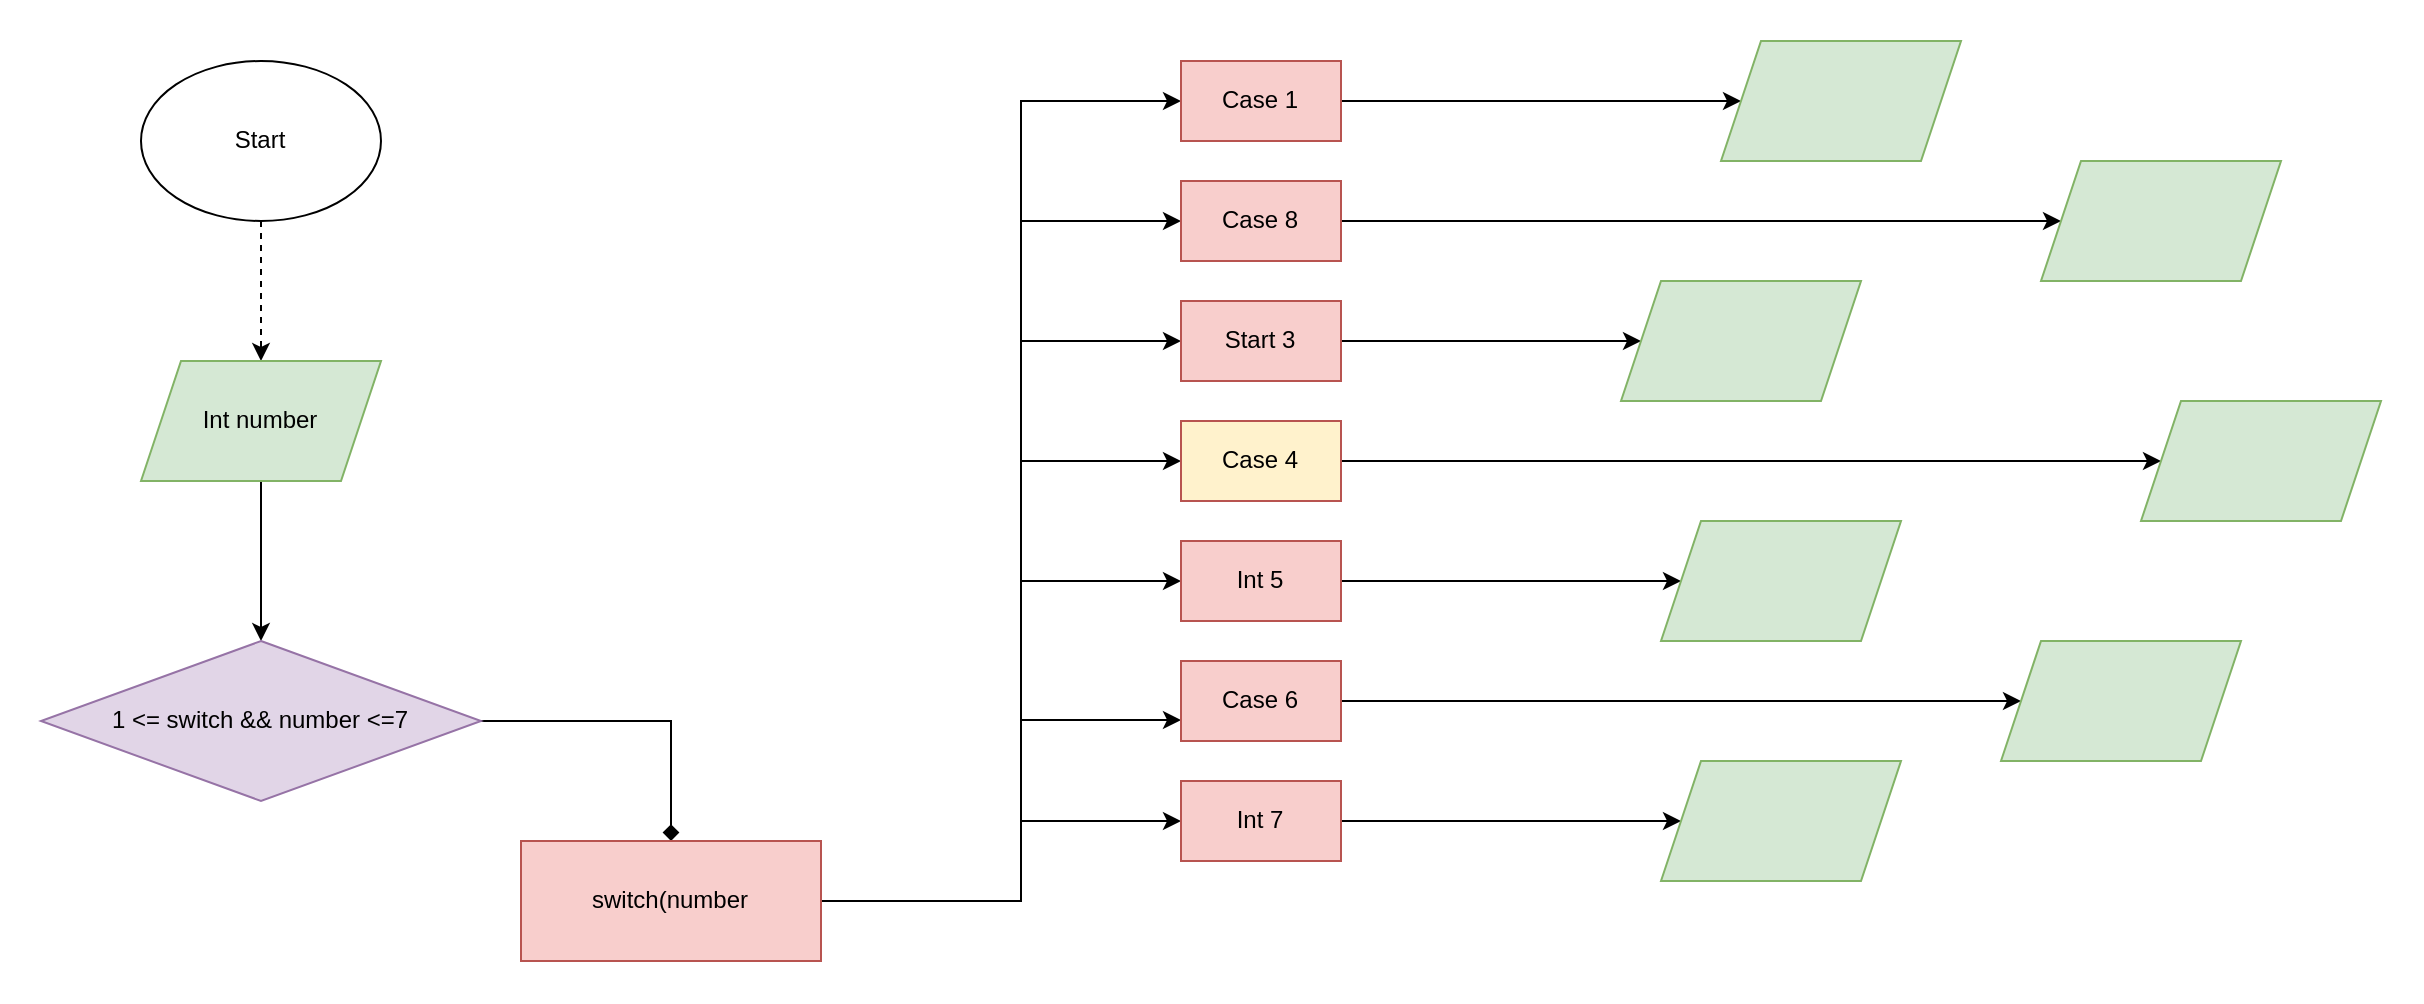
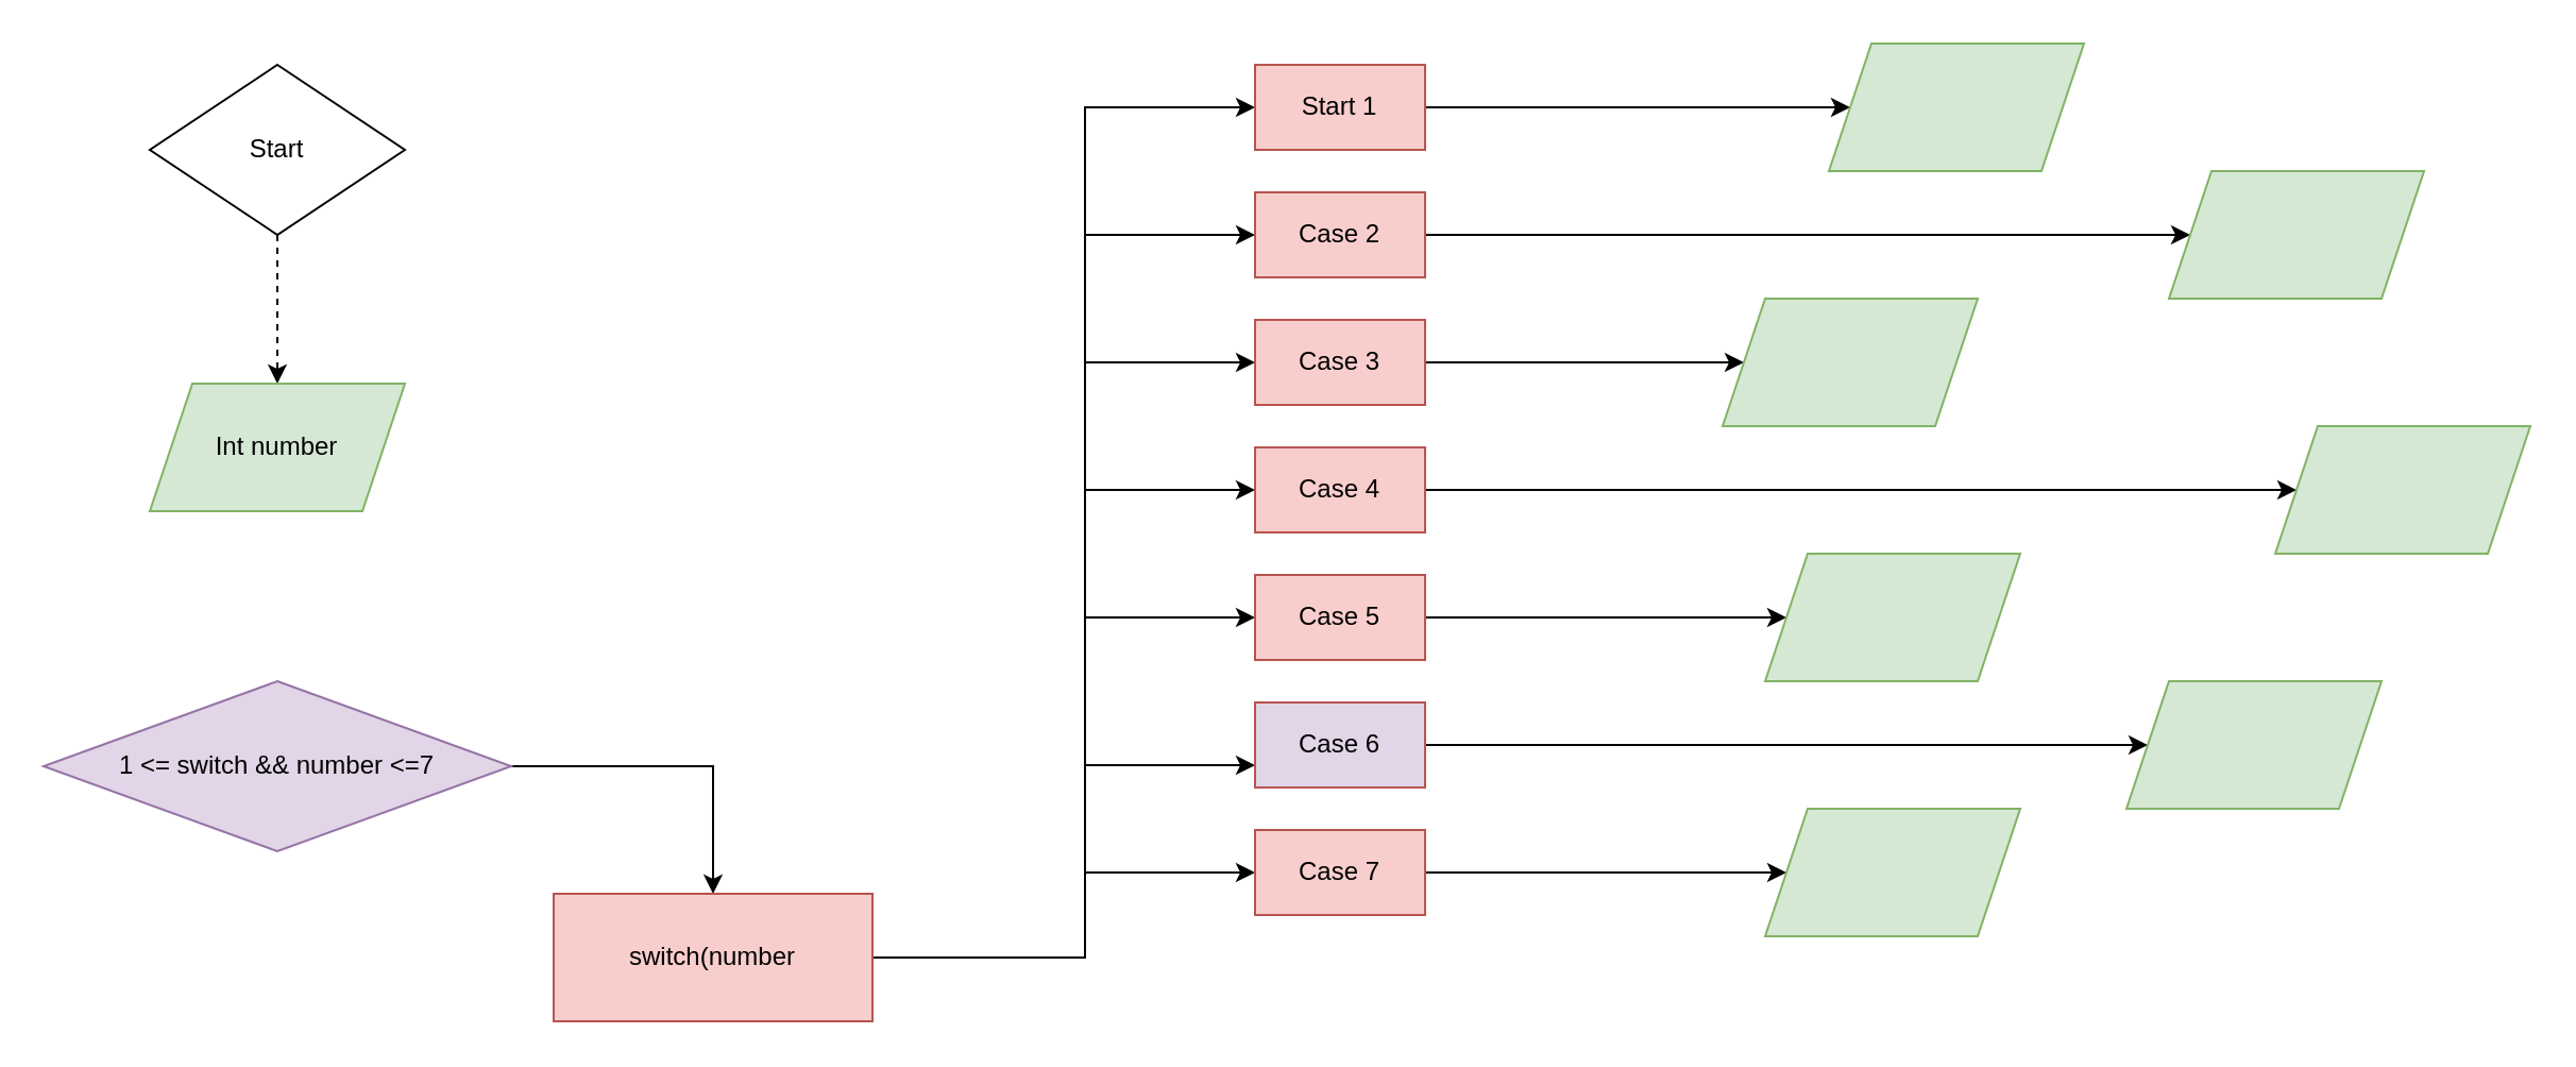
  <mxCell id="0" />
  <mxCell id="1" parent="0" />
  <mxCell id="2" value="" style="edgeStyle=orthogonalEdgeStyle;rounded=0;orthogonalLoop=1;jettySize=auto;html=1;dashed=1;" parent="1" source="3" target="5" edge="1"><mxGeometry relative="1" as="geometry" /></mxCell>
- <mxCell id="3" value="Start" style="ellipse;whiteSpace=wrap;html=1;" parent="1" vertex="1"><mxGeometry x="70" y="30" width="120" height="80" as="geometry" /></mxCell>
- <mxCell id="4" value="" style="edgeStyle=orthogonalEdgeStyle;rounded=0;orthogonalLoop=1;jettySize=auto;html=1;" parent="1" source="5" target="7" edge="1"><mxGeometry relative="1" as="geometry" /></mxCell>
+ <mxCell id="3" value="Start" style="rhombus;whiteSpace=wrap;html=1;" parent="1" vertex="1"><mxGeometry x="70" y="30" width="120" height="80" as="geometry" /></mxCell>
  <mxCell id="5" value="Int number" style="shape=parallelogram;perimeter=parallelogramPerimeter;whiteSpace=wrap;html=1;fixedSize=1;fillColor=#d5e8d4;strokeColor=#82b366;" parent="1" vertex="1"><mxGeometry x="70" y="180" width="120" height="60" as="geometry" /></mxCell>
- <mxCell id="6" value="" style="edgeStyle=orthogonalEdgeStyle;rounded=0;orthogonalLoop=1;jettySize=auto;html=1;endArrow=diamond;" parent="1" source="7" target="9" edge="1"><mxGeometry relative="1" as="geometry" /></mxCell>
+ <mxCell id="6" value="" style="edgeStyle=orthogonalEdgeStyle;rounded=0;orthogonalLoop=1;jettySize=auto;html=1;" parent="1" source="7" target="9" edge="1"><mxGeometry relative="1" as="geometry" /></mxCell>
  <mxCell id="7" value="1 &amp;lt;= switch &amp;amp;&amp;amp; number &amp;lt;=7" style="rhombus;whiteSpace=wrap;html=1;fillColor=#e1d5e7;strokeColor=#9673a6;" parent="1" vertex="1"><mxGeometry x="20" y="320" width="220" height="80" as="geometry" /></mxCell>
  <mxCell id="8" style="edgeStyle=elbowEdgeStyle;rounded=0;orthogonalLoop=1;jettySize=auto;html=1;" parent="1" source="9" edge="1"><mxGeometry relative="1" as="geometry"><mxPoint x="590" y="50" as="targetPoint" /><Array as="points"><mxPoint x="510" y="200" /><mxPoint x="510" y="200" /></Array></mxGeometry></mxCell>
  <mxCell id="9" value="switch(number" style="whiteSpace=wrap;html=1;fillColor=#f8cecc;strokeColor=#b85450;" parent="1" vertex="1"><mxGeometry x="260" y="420" width="150" height="60" as="geometry" /></mxCell>
  <mxCell id="10" value="" style="endArrow=classic;html=1;rounded=0;" parent="1" edge="1"><mxGeometry width="50" height="50" relative="1" as="geometry"><mxPoint x="510" y="170" as="sourcePoint" /><mxPoint x="590" y="170" as="targetPoint" /></mxGeometry></mxCell>
  <mxCell id="11" value="" style="endArrow=classic;html=1;rounded=0;" parent="1" edge="1"><mxGeometry width="50" height="50" relative="1" as="geometry"><mxPoint x="510" y="110" as="sourcePoint" /><mxPoint x="590" y="110" as="targetPoint" /><Array as="points"><mxPoint x="550" y="110" /></Array></mxGeometry></mxCell>
  <mxCell id="12" value="" style="endArrow=classic;html=1;rounded=0;" parent="1" edge="1"><mxGeometry width="50" height="50" relative="1" as="geometry"><mxPoint x="510" y="230" as="sourcePoint" /><mxPoint x="590" y="230" as="targetPoint" /></mxGeometry></mxCell>
  <mxCell id="13" value="" style="endArrow=classic;html=1;rounded=0;" parent="1" edge="1"><mxGeometry width="50" height="50" relative="1" as="geometry"><mxPoint x="510" y="290" as="sourcePoint" /><mxPoint x="590" y="290" as="targetPoint" /></mxGeometry></mxCell>
  <mxCell id="14" value="" style="endArrow=classic;html=1;rounded=0;" parent="1" edge="1"><mxGeometry width="50" height="50" relative="1" as="geometry"><mxPoint x="510" y="359.5" as="sourcePoint" /><mxPoint x="590" y="359.5" as="targetPoint" /></mxGeometry></mxCell>
  <mxCell id="15" value="" style="endArrow=classic;html=1;rounded=0;" parent="1" edge="1"><mxGeometry width="50" height="50" relative="1" as="geometry"><mxPoint x="510" y="410" as="sourcePoint" /><mxPoint x="590" y="410" as="targetPoint" /></mxGeometry></mxCell>
  <mxCell id="16" value="" style="edgeStyle=orthogonalEdgeStyle;rounded=0;orthogonalLoop=1;jettySize=auto;html=1;" edge="1" parent="1" source="17" target="30"><mxGeometry relative="1" as="geometry" /></mxCell>
- <mxCell id="17" value="Case 1" style="rounded=0;whiteSpace=wrap;html=1;fillColor=#f8cecc;strokeColor=#b85450;" parent="1" vertex="1"><mxGeometry x="590" y="30" width="80" height="40" as="geometry" /></mxCell>
+ <mxCell id="17" value="Start 1" style="rounded=0;whiteSpace=wrap;html=1;fillColor=#f8cecc;strokeColor=#b85450;" parent="1" vertex="1"><mxGeometry x="590" y="30" width="80" height="40" as="geometry" /></mxCell>
  <mxCell id="18" value="" style="edgeStyle=orthogonalEdgeStyle;rounded=0;orthogonalLoop=1;jettySize=auto;html=1;" edge="1" parent="1" source="19" target="31"><mxGeometry relative="1" as="geometry" /></mxCell>
- <mxCell id="19" value="Case 8" style="rounded=0;whiteSpace=wrap;html=1;fillColor=#f8cecc;strokeColor=#b85450;" vertex="1" parent="1"><mxGeometry x="590" y="90" width="80" height="40" as="geometry" /></mxCell>
+ <mxCell id="19" value="Case 2" style="rounded=0;whiteSpace=wrap;html=1;fillColor=#f8cecc;strokeColor=#b85450;" vertex="1" parent="1"><mxGeometry x="590" y="90" width="80" height="40" as="geometry" /></mxCell>
  <mxCell id="20" value="" style="edgeStyle=orthogonalEdgeStyle;rounded=0;orthogonalLoop=1;jettySize=auto;html=1;" edge="1" parent="1" source="21" target="32"><mxGeometry relative="1" as="geometry" /></mxCell>
- <mxCell id="21" value="Start 3" style="rounded=0;whiteSpace=wrap;html=1;fillColor=#f8cecc;strokeColor=#b85450;" vertex="1" parent="1"><mxGeometry x="590" y="150" width="80" height="40" as="geometry" /></mxCell>
+ <mxCell id="21" value="Case 3" style="rounded=0;whiteSpace=wrap;html=1;fillColor=#f8cecc;strokeColor=#b85450;" vertex="1" parent="1"><mxGeometry x="590" y="150" width="80" height="40" as="geometry" /></mxCell>
  <mxCell id="22" value="" style="edgeStyle=orthogonalEdgeStyle;rounded=0;orthogonalLoop=1;jettySize=auto;html=1;" edge="1" parent="1" source="23" target="33"><mxGeometry relative="1" as="geometry" /></mxCell>
- <mxCell id="23" value="Case 4" style="rounded=0;whiteSpace=wrap;html=1;fillColor=#fff2cc;strokeColor=#b85450;" vertex="1" parent="1"><mxGeometry x="590" y="210" width="80" height="40" as="geometry" /></mxCell>
+ <mxCell id="23" value="Case 4" style="rounded=0;whiteSpace=wrap;html=1;fillColor=#f8cecc;strokeColor=#b85450;" vertex="1" parent="1"><mxGeometry x="590" y="210" width="80" height="40" as="geometry" /></mxCell>
  <mxCell id="24" value="" style="edgeStyle=orthogonalEdgeStyle;rounded=0;orthogonalLoop=1;jettySize=auto;html=1;" edge="1" parent="1" source="25" target="34"><mxGeometry relative="1" as="geometry" /></mxCell>
- <mxCell id="25" value="Int 5" style="rounded=0;whiteSpace=wrap;html=1;fillColor=#f8cecc;strokeColor=#b85450;" vertex="1" parent="1"><mxGeometry x="590" y="270" width="80" height="40" as="geometry" /></mxCell>
+ <mxCell id="25" value="Case 5" style="rounded=0;whiteSpace=wrap;html=1;fillColor=#f8cecc;strokeColor=#b85450;" vertex="1" parent="1"><mxGeometry x="590" y="270" width="80" height="40" as="geometry" /></mxCell>
  <mxCell id="26" value="" style="edgeStyle=orthogonalEdgeStyle;rounded=0;orthogonalLoop=1;jettySize=auto;html=1;" edge="1" parent="1" source="27" target="36"><mxGeometry relative="1" as="geometry" /></mxCell>
- <mxCell id="27" value="Int 7" style="rounded=0;whiteSpace=wrap;html=1;fillColor=#f8cecc;strokeColor=#b85450;" vertex="1" parent="1"><mxGeometry x="590" y="390" width="80" height="40" as="geometry" /></mxCell>
+ <mxCell id="27" value="Case 7" style="rounded=0;whiteSpace=wrap;html=1;fillColor=#f8cecc;strokeColor=#b85450;" vertex="1" parent="1"><mxGeometry x="590" y="390" width="80" height="40" as="geometry" /></mxCell>
  <mxCell id="28" value="" style="edgeStyle=orthogonalEdgeStyle;rounded=0;orthogonalLoop=1;jettySize=auto;html=1;" edge="1" parent="1" source="29" target="35"><mxGeometry relative="1" as="geometry" /></mxCell>
- <mxCell id="29" value="Case 6" style="rounded=0;whiteSpace=wrap;html=1;fillColor=#f8cecc;strokeColor=#b85450;" vertex="1" parent="1"><mxGeometry x="590" y="330" width="80" height="40" as="geometry" /></mxCell>
+ <mxCell id="29" value="Case 6" style="rounded=0;whiteSpace=wrap;html=1;fillColor=#e1d5e7;strokeColor=#b85450;" vertex="1" parent="1"><mxGeometry x="590" y="330" width="80" height="40" as="geometry" /></mxCell>
  <mxCell id="30" value="" style="shape=parallelogram;perimeter=parallelogramPerimeter;whiteSpace=wrap;html=1;fixedSize=1;fillColor=#d5e8d4;strokeColor=#82b366;rounded=0;" vertex="1" parent="1"><mxGeometry x="860" y="20" width="120" height="60" as="geometry" /></mxCell>
  <mxCell id="31" value="" style="shape=parallelogram;perimeter=parallelogramPerimeter;whiteSpace=wrap;html=1;fixedSize=1;fillColor=#d5e8d4;strokeColor=#82b366;rounded=0;" vertex="1" parent="1"><mxGeometry x="1020" y="80" width="120" height="60" as="geometry" /></mxCell>
  <mxCell id="32" value="" style="shape=parallelogram;perimeter=parallelogramPerimeter;whiteSpace=wrap;html=1;fixedSize=1;fillColor=#d5e8d4;strokeColor=#82b366;rounded=0;" vertex="1" parent="1"><mxGeometry x="810" y="140" width="120" height="60" as="geometry" /></mxCell>
  <mxCell id="33" value="" style="shape=parallelogram;perimeter=parallelogramPerimeter;whiteSpace=wrap;html=1;fixedSize=1;fillColor=#d5e8d4;strokeColor=#82b366;rounded=0;" vertex="1" parent="1"><mxGeometry x="1070" y="200" width="120" height="60" as="geometry" /></mxCell>
  <mxCell id="34" value="" style="shape=parallelogram;perimeter=parallelogramPerimeter;whiteSpace=wrap;html=1;fixedSize=1;fillColor=#d5e8d4;strokeColor=#82b366;rounded=0;" vertex="1" parent="1"><mxGeometry x="830" y="260" width="120" height="60" as="geometry" /></mxCell>
  <mxCell id="35" value="" style="shape=parallelogram;perimeter=parallelogramPerimeter;whiteSpace=wrap;html=1;fixedSize=1;fillColor=#d5e8d4;strokeColor=#82b366;rounded=0;" vertex="1" parent="1"><mxGeometry x="1000" y="320" width="120" height="60" as="geometry" /></mxCell>
  <mxCell id="36" value="" style="shape=parallelogram;perimeter=parallelogramPerimeter;whiteSpace=wrap;html=1;fixedSize=1;fillColor=#d5e8d4;strokeColor=#82b366;rounded=0;" vertex="1" parent="1"><mxGeometry x="830" y="380" width="120" height="60" as="geometry" /></mxCell>
